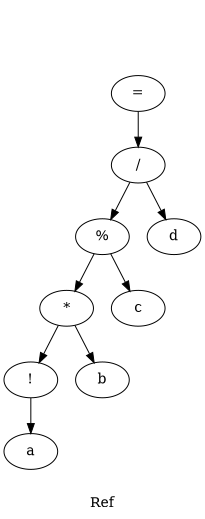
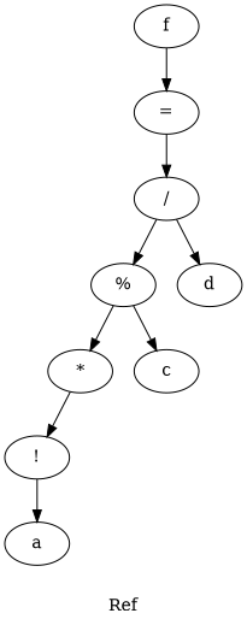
  digraph {
    label=Ref
+   n1 [label=f]
    n2 [label="="]
    n3 [label="/"]
    n4 [label="%"]
    n5 [label=d]
    n6 [label="*"]
    n7 [label=c]
    n8 [label="!"]
-   n9 [label=b]
    n10 [label=a]
+   n1 -> n2
    n2 -> n3
    n3 -> n4
    n3 -> n5
    n4 -> n6
    n4 -> n7
    n6 -> n8
-   n6 -> n9
    n8 -> n10
  }
